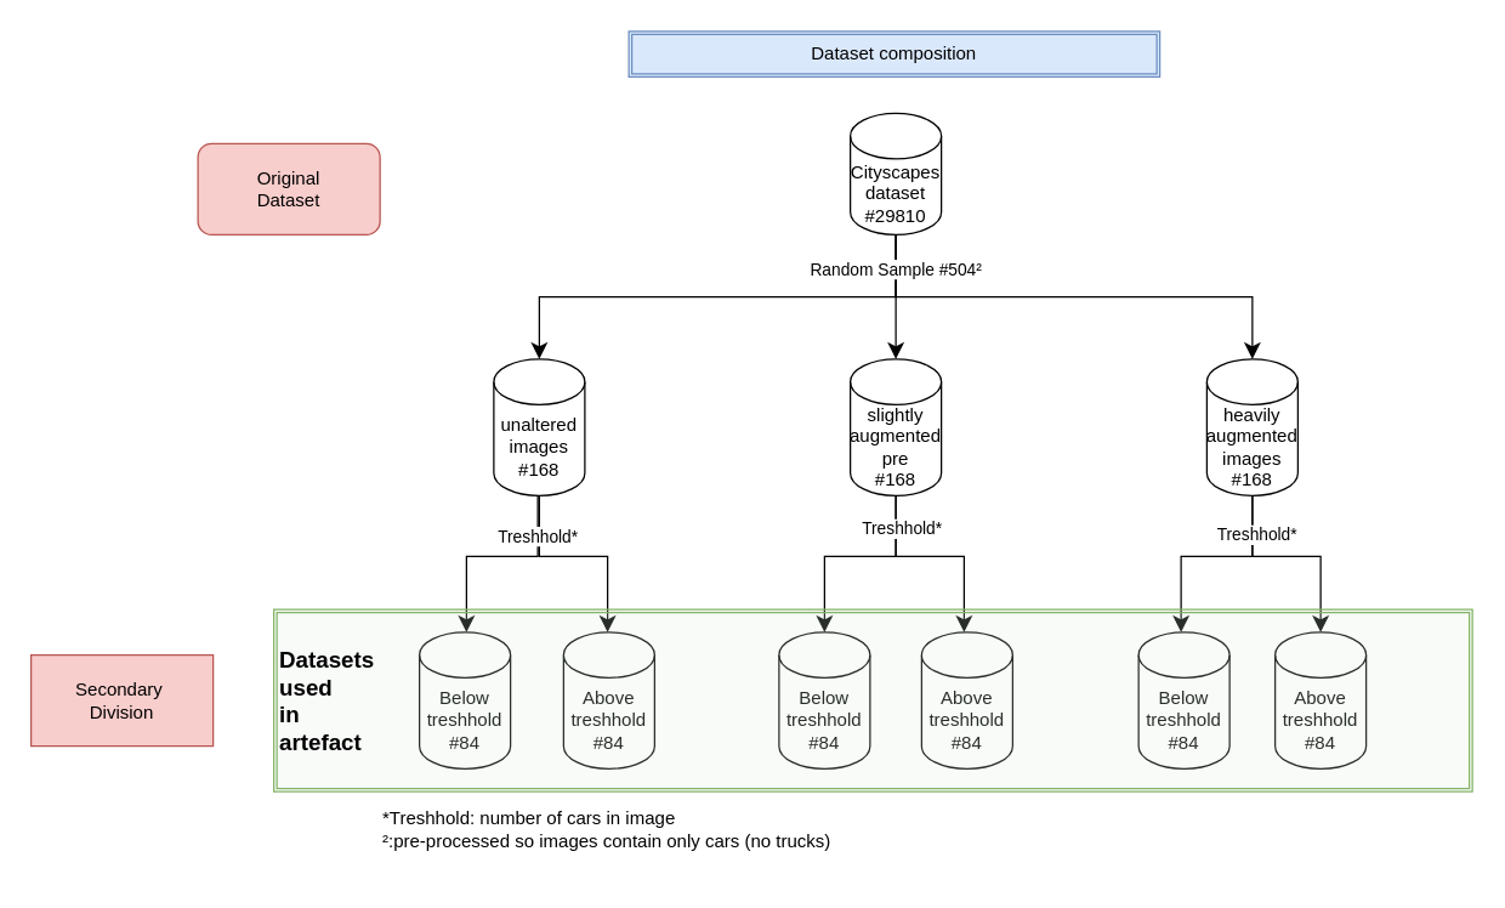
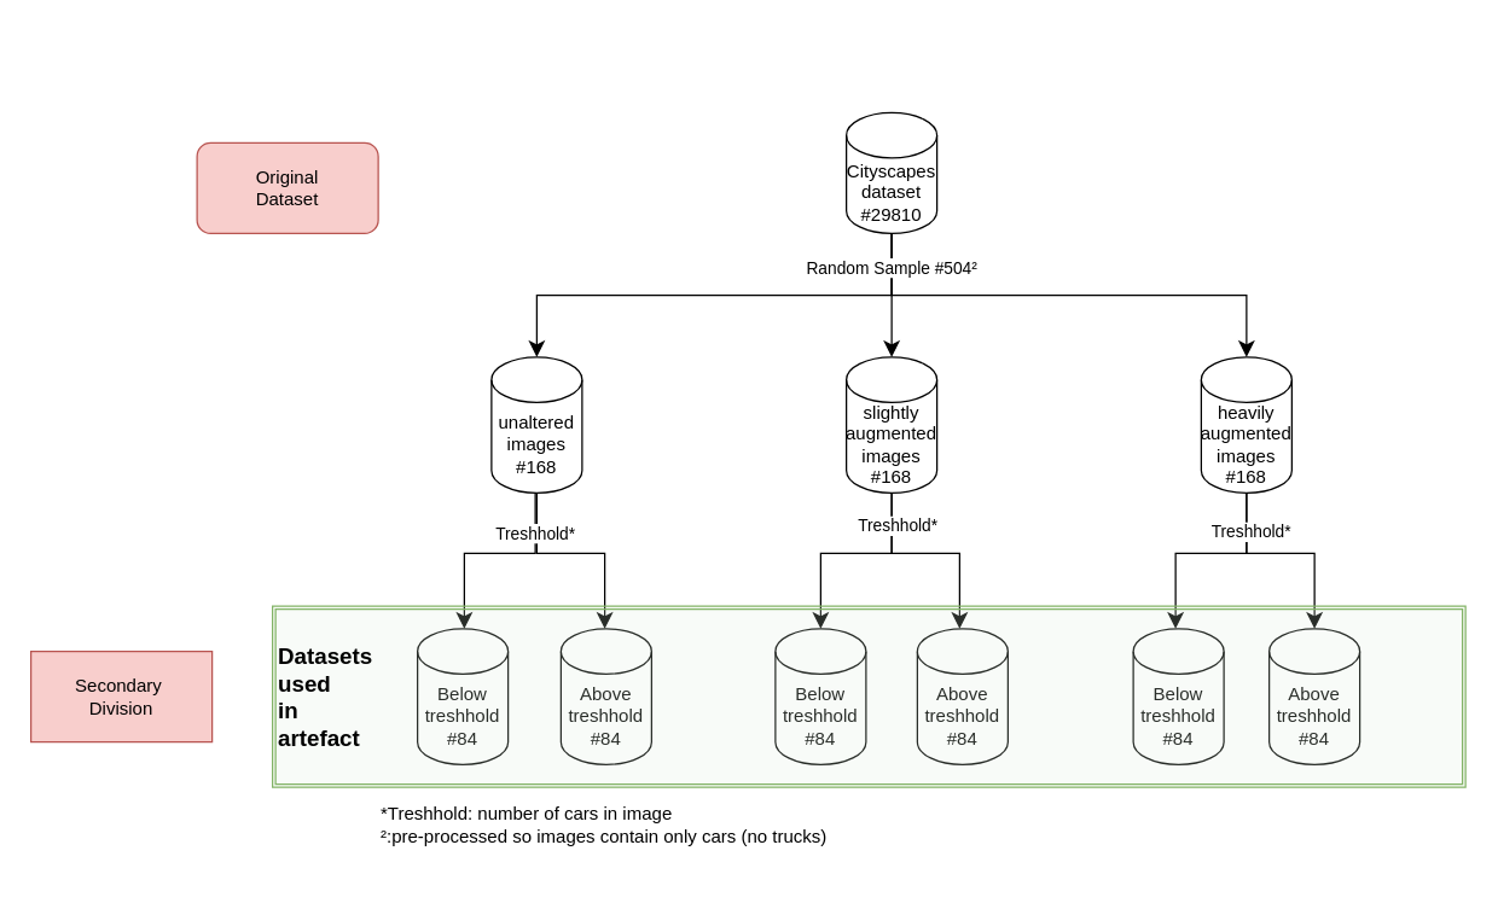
  <mxCell id="0" />
  <mxCell id="1" parent="0" />
  <mxCell id="2" value="&lt;div&gt;Cityscapes&lt;/div&gt;&lt;div&gt;dataset&lt;/div&gt;&lt;div&gt;#29810&lt;/div&gt;" style="shape=cylinder3;whiteSpace=wrap;html=1;boundedLbl=1;backgroundOutline=1;size=15;" parent="1" vertex="1"><mxGeometry x="560" y="74" width="60" height="80" as="geometry" /></mxCell>
  <mxCell id="3" value="&lt;div&gt;unaltered images&lt;/div&gt;&lt;div&gt;#168&lt;br&gt;&lt;/div&gt;" style="shape=cylinder3;whiteSpace=wrap;html=1;boundedLbl=1;backgroundOutline=1;size=15;" parent="1" vertex="1"><mxGeometry x="325" y="236" width="60" height="90" as="geometry" /></mxCell>
- <mxCell id="4" value="&lt;div&gt;slightly augmented pre&lt;/div&gt;&lt;div&gt;#168&lt;br&gt;&lt;/div&gt;" style="shape=cylinder3;whiteSpace=wrap;html=1;boundedLbl=1;backgroundOutline=1;size=15;" parent="1" vertex="1"><mxGeometry x="560" y="236" width="60" height="90" as="geometry" /></mxCell>
+ <mxCell id="4" value="&lt;div&gt;slightly augmented images&lt;/div&gt;&lt;div&gt;#168&lt;br&gt;&lt;/div&gt;" style="shape=cylinder3;whiteSpace=wrap;html=1;boundedLbl=1;backgroundOutline=1;size=15;" parent="1" vertex="1"><mxGeometry x="560" y="236" width="60" height="90" as="geometry" /></mxCell>
  <mxCell id="5" value="&lt;div&gt;&lt;span class=&quot;--l --r sentence_highlight&quot;&gt;heavily augmented images&lt;/span&gt;&lt;/div&gt;&lt;div&gt;&lt;span class=&quot;--l --r sentence_highlight&quot;&gt;#168&lt;br&gt;&lt;/span&gt;&lt;/div&gt;" style="shape=cylinder3;whiteSpace=wrap;html=1;boundedLbl=1;backgroundOutline=1;size=15;" parent="1" vertex="1"><mxGeometry x="795" y="236" width="60" height="90" as="geometry" /></mxCell>
  <mxCell id="6" value="" style="edgeStyle=elbowEdgeStyle;elbow=vertical;endArrow=classic;html=1;curved=0;rounded=0;endSize=8;startSize=8;exitX=0.5;exitY=1;exitDx=0;exitDy=0;exitPerimeter=0;" parent="1" source="2" target="5" edge="1"><mxGeometry width="50" height="50" relative="1" as="geometry"><mxPoint x="615" y="606" as="sourcePoint" /><mxPoint x="665" y="556" as="targetPoint" /></mxGeometry></mxCell>
  <mxCell id="7" value="" style="edgeStyle=elbowEdgeStyle;elbow=vertical;endArrow=classic;html=1;curved=0;rounded=0;endSize=8;startSize=8;exitX=0.5;exitY=1;exitDx=0;exitDy=0;exitPerimeter=0;entryX=0.5;entryY=0;entryDx=0;entryDy=0;entryPerimeter=0;" parent="1" source="2" target="3" edge="1"><mxGeometry width="50" height="50" relative="1" as="geometry"><mxPoint x="600" y="164" as="sourcePoint" /><mxPoint x="835" y="246" as="targetPoint" /></mxGeometry></mxCell>
  <mxCell id="8" value="" style="edgeStyle=segmentEdgeStyle;endArrow=classic;html=1;curved=0;rounded=0;endSize=8;startSize=8;exitX=0.5;exitY=1;exitDx=0;exitDy=0;exitPerimeter=0;entryX=0.5;entryY=0;entryDx=0;entryDy=0;entryPerimeter=0;" parent="1" source="2" target="4" edge="1"><mxGeometry width="50" height="50" relative="1" as="geometry"><mxPoint x="615" y="606" as="sourcePoint" /><mxPoint x="665" y="556" as="targetPoint" /></mxGeometry></mxCell>
  <mxCell id="9" value="Random Sample #504²" style="edgeLabel;html=1;align=center;verticalAlign=middle;resizable=0;points=[];" parent="8" vertex="1" connectable="0"><mxGeometry x="-0.463" y="-1" relative="1" as="geometry"><mxPoint as="offset" /></mxGeometry></mxCell>
  <mxCell id="10" value="&lt;div&gt;Below treshhold&lt;/div&gt;&lt;div&gt;#84&lt;br&gt;&lt;/div&gt;" style="shape=cylinder3;whiteSpace=wrap;html=1;boundedLbl=1;backgroundOutline=1;size=15;" parent="1" vertex="1"><mxGeometry x="276" y="416" width="60" height="90" as="geometry" /></mxCell>
  <mxCell id="11" value="&lt;div&gt;Above treshhold&lt;/div&gt;&lt;div&gt;#84&lt;/div&gt;" style="shape=cylinder3;whiteSpace=wrap;html=1;boundedLbl=1;backgroundOutline=1;size=15;" parent="1" vertex="1"><mxGeometry x="371" y="416" width="60" height="90" as="geometry" /></mxCell>
  <mxCell id="12" value="&lt;div&gt;Below treshhold&lt;/div&gt;&lt;div&gt;#84&lt;/div&gt;" style="shape=cylinder3;whiteSpace=wrap;html=1;boundedLbl=1;backgroundOutline=1;size=15;" parent="1" vertex="1"><mxGeometry x="513" y="416" width="60" height="90" as="geometry" /></mxCell>
  <mxCell id="13" value="&lt;div&gt;Above treshhold&lt;/div&gt;&lt;div&gt;#84&lt;/div&gt;" style="shape=cylinder3;whiteSpace=wrap;html=1;boundedLbl=1;backgroundOutline=1;size=15;" parent="1" vertex="1"><mxGeometry x="607" y="416" width="60" height="90" as="geometry" /></mxCell>
  <mxCell id="14" value="&lt;div&gt;Below treshhold&lt;/div&gt;&lt;div&gt;#84&lt;/div&gt;" style="shape=cylinder3;whiteSpace=wrap;html=1;boundedLbl=1;backgroundOutline=1;size=15;" parent="1" vertex="1"><mxGeometry x="750" y="416" width="60" height="90" as="geometry" /></mxCell>
  <mxCell id="15" value="&lt;div&gt;Above treshhold&lt;/div&gt;&lt;div&gt;#84&lt;/div&gt;" style="shape=cylinder3;whiteSpace=wrap;html=1;boundedLbl=1;backgroundOutline=1;size=15;" parent="1" vertex="1"><mxGeometry x="840" y="416" width="60" height="90" as="geometry" /></mxCell>
  <mxCell id="16" value="" style="edgeStyle=elbowEdgeStyle;elbow=vertical;endArrow=classic;html=1;curved=0;rounded=0;endSize=8;startSize=8;exitX=0.5;exitY=1;exitDx=0;exitDy=0;exitPerimeter=0;" parent="1" source="4" target="13" edge="1"><mxGeometry width="50" height="50" relative="1" as="geometry"><mxPoint x="615" y="606" as="sourcePoint" /><mxPoint x="665" y="556" as="targetPoint" /><Array as="points"><mxPoint x="635" y="366" /></Array></mxGeometry></mxCell>
  <mxCell id="17" value="" style="edgeStyle=elbowEdgeStyle;elbow=vertical;endArrow=classic;html=1;curved=0;rounded=0;endSize=8;startSize=8;exitX=0.5;exitY=1;exitDx=0;exitDy=0;exitPerimeter=0;" parent="1" source="4" target="12" edge="1"><mxGeometry width="50" height="50" relative="1" as="geometry"><mxPoint x="625" y="616" as="sourcePoint" /><mxPoint x="675" y="566" as="targetPoint" /><Array as="points"><mxPoint x="543" y="366" /></Array></mxGeometry></mxCell>
  <mxCell id="18" value="Treshhold*" style="edgeLabel;html=1;align=center;verticalAlign=middle;resizable=0;points=[];" parent="17" vertex="1" connectable="0"><mxGeometry x="-0.693" y="3" relative="1" as="geometry"><mxPoint as="offset" /></mxGeometry></mxCell>
  <mxCell id="19" value="" style="edgeStyle=elbowEdgeStyle;elbow=vertical;endArrow=classic;html=1;curved=0;rounded=0;endSize=8;startSize=8;exitX=0.5;exitY=1;exitDx=0;exitDy=0;exitPerimeter=0;" parent="1" edge="1"><mxGeometry width="50" height="50" relative="1" as="geometry"><mxPoint x="825" y="326" as="sourcePoint" /><mxPoint x="870" y="416" as="targetPoint" /><Array as="points"><mxPoint x="870" y="366" /></Array></mxGeometry></mxCell>
  <mxCell id="20" value="" style="edgeStyle=elbowEdgeStyle;elbow=vertical;endArrow=classic;html=1;curved=0;rounded=0;endSize=8;startSize=8;exitX=0.5;exitY=1;exitDx=0;exitDy=0;exitPerimeter=0;" parent="1" edge="1"><mxGeometry width="50" height="50" relative="1" as="geometry"><mxPoint x="355" y="326" as="sourcePoint" /><mxPoint x="400" y="416" as="targetPoint" /><Array as="points"><mxPoint x="400" y="366" /></Array></mxGeometry></mxCell>
  <mxCell id="21" value="" style="edgeStyle=elbowEdgeStyle;elbow=vertical;endArrow=classic;html=1;curved=0;rounded=0;endSize=8;startSize=8;exitX=0.5;exitY=1;exitDx=0;exitDy=0;exitPerimeter=0;" parent="1" edge="1"><mxGeometry width="50" height="50" relative="1" as="geometry"><mxPoint x="354" y="326" as="sourcePoint" /><mxPoint x="307" y="416" as="targetPoint" /><Array as="points"><mxPoint x="307" y="366" /></Array></mxGeometry></mxCell>
  <mxCell id="22" value="Treshhold*" style="edgeLabel;html=1;align=center;verticalAlign=middle;resizable=0;points=[];" parent="21" vertex="1" connectable="0"><mxGeometry x="-0.62" y="-1" relative="1" as="geometry"><mxPoint as="offset" /></mxGeometry></mxCell>
  <mxCell id="23" value="" style="edgeStyle=elbowEdgeStyle;elbow=vertical;endArrow=classic;html=1;curved=0;rounded=0;endSize=8;startSize=8;exitX=0.5;exitY=1;exitDx=0;exitDy=0;exitPerimeter=0;" parent="1" edge="1"><mxGeometry width="50" height="50" relative="1" as="geometry"><mxPoint x="825" y="326" as="sourcePoint" /><mxPoint x="778" y="416" as="targetPoint" /><Array as="points"><mxPoint x="778" y="366" /></Array></mxGeometry></mxCell>
  <mxCell id="24" value="Treshhold*" style="edgeLabel;html=1;align=center;verticalAlign=middle;resizable=0;points=[];" parent="23" vertex="1" connectable="0"><mxGeometry x="-0.635" y="2" relative="1" as="geometry"><mxPoint as="offset" /></mxGeometry></mxCell>
  <mxCell id="25" value="&lt;div align=&quot;left&quot;&gt;*Treshhold: number of cars in image&lt;br&gt;²:pre-processed so images contain only cars (no trucks)&lt;br&gt;&lt;/div&gt;" style="rounded=0;whiteSpace=wrap;html=1;align=left;strokeColor=#ffffff;" parent="1" vertex="1"><mxGeometry x="250" y="516" width="370" height="60" as="geometry" /></mxCell>
- <mxCell id="26" value="&lt;span class=&quot;--l --r sentence_highlight&quot;&gt;Dataset composition&lt;/span&gt;" style="shape=ext;double=1;rounded=0;whiteSpace=wrap;html=1;fillColor=#dae8fc;strokeColor=#6c8ebf;" parent="1" vertex="1"><mxGeometry x="414" y="20" width="350" height="30" as="geometry" /></mxCell>
  <mxCell id="27" value="&lt;div style=&quot;font-size: 15px;&quot; align=&quot;left&quot;&gt;&lt;font style=&quot;font-size: 15px;&quot;&gt;&lt;b&gt;&lt;br&gt;&lt;/b&gt;&lt;/font&gt;&lt;/div&gt;&lt;div style=&quot;font-size: 15px;&quot; align=&quot;left&quot;&gt;&lt;font style=&quot;font-size: 15px;&quot;&gt;&lt;b&gt;Datasets&lt;/b&gt;&lt;/font&gt;&lt;/div&gt;&lt;div style=&quot;font-size: 15px;&quot; align=&quot;left&quot;&gt;&lt;font style=&quot;font-size: 15px;&quot;&gt;&lt;b&gt;used&amp;nbsp;&lt;/b&gt;&lt;/font&gt;&lt;/div&gt;&lt;div style=&quot;font-size: 15px;&quot; align=&quot;left&quot;&gt;&lt;font style=&quot;font-size: 15px;&quot;&gt;&lt;b&gt;in&amp;nbsp;&lt;/b&gt;&lt;/font&gt;&lt;/div&gt;&lt;div style=&quot;font-size: 15px;&quot; align=&quot;left&quot;&gt;&lt;font style=&quot;font-size: 15px;&quot;&gt;&lt;b&gt;artefact&lt;br&gt;&lt;/b&gt;&lt;/font&gt;&lt;/div&gt;&lt;div style=&quot;font-size: 15px;&quot; align=&quot;left&quot;&gt;&lt;font style=&quot;font-size: 15px;&quot;&gt;&lt;b&gt;&lt;br&gt;&lt;/b&gt;&lt;/font&gt;&lt;/div&gt;" style="shape=ext;double=1;rounded=0;whiteSpace=wrap;html=1;fillOpacity=10;align=left;fillColor=#d5e8d4;strokeColor=#82b366;" parent="1" vertex="1"><mxGeometry x="180" y="401" width="790" height="120" as="geometry" /></mxCell>
  <mxCell id="28" value="Original &lt;br&gt;Dataset" style="rounded=1;whiteSpace=wrap;html=1;fillColor=#f8cecc;strokeColor=#b85450;" vertex="1" parent="1"><mxGeometry x="130" y="94" width="120" height="60" as="geometry" /></mxCell>
  <mxCell id="29" value="&lt;div&gt;Secondary&amp;nbsp;&lt;/div&gt;&lt;div&gt;Division&lt;/div&gt;" style="whiteSpace=wrap;html=1;fillColor=#f8cecc;strokeColor=#b85450;rounded=0;" vertex="1" parent="1"><mxGeometry x="20" y="431" width="120" height="60" as="geometry" /></mxCell>
